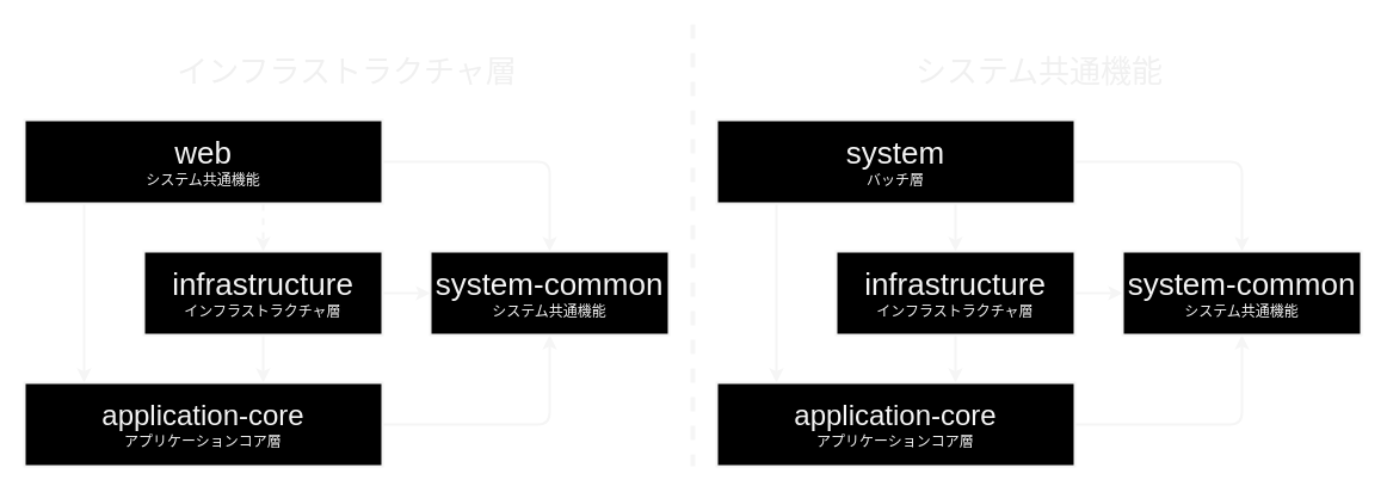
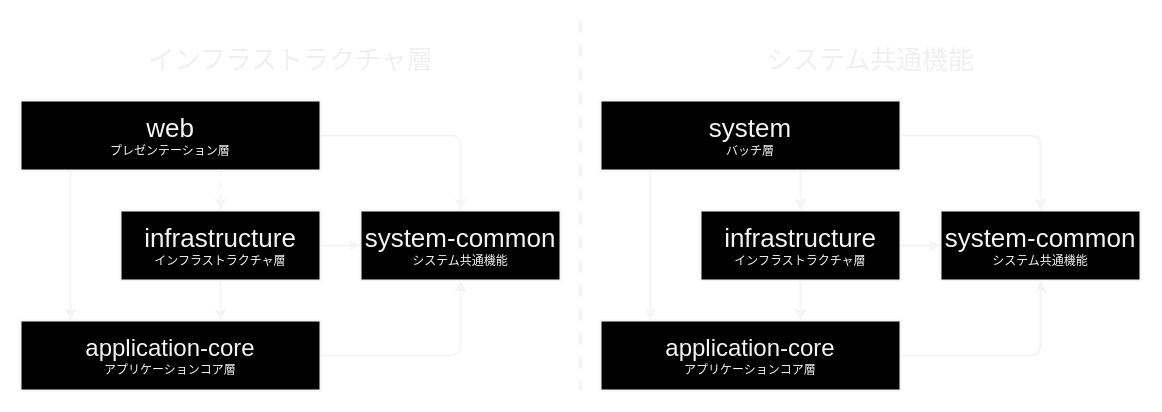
  <mxCell id="0" />
  <mxCell id="1" parent="0" />
  <mxCell id="2" value="" style="html=1;strokeWidth=4;endArrow=none;endFill=0;dashed=1;strokeColor=#F5F5F5;" edge="1" parent="1"><mxGeometry relative="1" as="geometry"><mxPoint x="580" y="20" as="sourcePoint" /><mxPoint x="580" y="390" as="targetPoint" /></mxGeometry></mxCell>
  <mxCell id="3" value="&lt;font style=&quot;font-size: 26px;&quot;&gt;インフラストラクチャ層&lt;/font&gt;" style="text;html=1;align=center;verticalAlign=middle;resizable=0;points=[];autosize=1;strokeColor=none;fillColor=none;fontColor=#F0F0F0;" vertex="1" parent="1"><mxGeometry x="95" y="40" width="390" height="40" as="geometry" /></mxCell>
  <mxCell id="4" value="&lt;font style=&quot;font-size: 26px;&quot;&gt;システム共通機能&lt;/font&gt;" style="text;html=1;align=center;verticalAlign=middle;resizable=0;points=[];autosize=1;strokeColor=none;fillColor=none;fontColor=#F0F0F0;" vertex="1" parent="1"><mxGeometry x="715" y="40" width="310" height="40" as="geometry" /></mxCell>
  <mxCell id="5" style="html=1;strokeWidth=2;entryX=0.5;entryY=1;entryDx=0;entryDy=0;exitX=0.5;exitY=0;exitDx=0;exitDy=0;strokeColor=#F5F5F5;" edge="1" parent="1"><mxGeometry relative="1" as="geometry"><mxPoint x="800" y="170" as="sourcePoint" /><mxPoint x="800" y="210" as="targetPoint" /></mxGeometry></mxCell>
  <mxCell id="6" value="&lt;span style=&quot;font-size: 26px;&quot;&gt;system&lt;/span&gt;&lt;br&gt;バッチ層" style="rounded=0;whiteSpace=wrap;html=1;fillColor=#000000;fontColor=#F5F5F5;strokeColor=#F5F5F5;strokeWidth=2;" vertex="1" parent="1"><mxGeometry x="600" y="100" width="300" height="70" as="geometry" /></mxCell>
  <mxCell id="7" value="&lt;font style=&quot;font-size: 24px;&quot;&gt;application-core&lt;br&gt;&lt;/font&gt;アプリケーションコア層" style="rounded=0;whiteSpace=wrap;html=1;fillColor=#000000;fontColor=#F5F5F5;strokeColor=#F5F5F5;strokeWidth=2;" vertex="1" parent="1"><mxGeometry x="600" y="320" width="300" height="70" as="geometry" /></mxCell>
  <mxCell id="8" value="" style="html=1;strokeColor=#F5F5F5;strokeWidth=2;entryX=0.5;entryY=1;entryDx=0;entryDy=0;exitX=0.5;exitY=0;exitDx=0;exitDy=0;" edge="1" parent="1"><mxGeometry relative="1" as="geometry"><mxPoint x="800" y="320" as="targetPoint" /><mxPoint x="800" y="280" as="sourcePoint" /></mxGeometry></mxCell>
  <mxCell id="9" value="&lt;font style=&quot;font-size: 26px;&quot;&gt;infrastructure&lt;/font&gt;&lt;br&gt;インフラストラクチャ層" style="rounded=0;whiteSpace=wrap;html=1;fillColor=#000000;fontColor=#F5F5F5;strokeColor=#F5F5F5;strokeWidth=2;" vertex="1" parent="1"><mxGeometry x="700" y="210" width="200" height="70" as="geometry" /></mxCell>
  <mxCell id="10" value="&lt;font style=&quot;font-size: 26px;&quot;&gt;system-common&lt;/font&gt;&lt;br&gt;システム共通機能" style="rounded=0;whiteSpace=wrap;html=1;fillColor=#000000;fontColor=#F5F5F5;strokeColor=#F5F5F5;strokeWidth=2;" vertex="1" parent="1"><mxGeometry x="940" y="210" width="200" height="70" as="geometry" /></mxCell>
  <mxCell id="11" style="edgeStyle=orthogonalEdgeStyle;html=1;strokeWidth=2;strokeColor=#F5F5F5;" edge="1" parent="1" source="6" target="10"><mxGeometry relative="1" as="geometry" /></mxCell>
  <mxCell id="12" style="edgeStyle=orthogonalEdgeStyle;html=1;entryX=0.5;entryY=1;entryDx=0;entryDy=0;strokeWidth=2;strokeColor=#F5F5F5;" edge="1" parent="1" source="7" target="10"><mxGeometry relative="1" as="geometry" /></mxCell>
  <mxCell id="13" style="edgeStyle=orthogonalEdgeStyle;html=1;entryX=0;entryY=0.5;entryDx=0;entryDy=0;strokeWidth=2;strokeColor=#F5F5F5;" edge="1" parent="1" source="9" target="10"><mxGeometry relative="1" as="geometry" /></mxCell>
  <mxCell id="14" value="" style="html=1;strokeWidth=2;exitX=0.5;exitY=0;exitDx=0;exitDy=0;strokeColor=#F5F5F5;" edge="1" parent="1"><mxGeometry relative="1" as="geometry"><mxPoint x="650" y="170" as="sourcePoint" /><mxPoint x="650" y="320" as="targetPoint" /></mxGeometry></mxCell>
  <mxCell id="15" style="html=1;dashed=1;strokeWidth=2;entryX=0.5;entryY=1;entryDx=0;entryDy=0;exitX=0.5;exitY=0;exitDx=0;exitDy=0;strokeColor=#F5F5F5;" edge="1" parent="1"><mxGeometry relative="1" as="geometry"><mxPoint x="220" y="170" as="sourcePoint" /><mxPoint x="220" y="210" as="targetPoint" /></mxGeometry></mxCell>
- <mxCell id="16" value="&lt;font style=&quot;font-size: 26px;&quot;&gt;web&lt;/font&gt;&lt;br&gt;システム共通機能" style="rounded=0;whiteSpace=wrap;html=1;fillColor=#000000;fontColor=#F5F5F5;strokeColor=#F5F5F5;strokeWidth=2;" parent="1" vertex="1"><mxGeometry x="20" y="100" width="300" height="70" as="geometry" /></mxCell>
+ <mxCell id="16" value="&lt;font style=&quot;font-size: 26px;&quot;&gt;web&lt;/font&gt;&lt;br&gt;プレゼンテーション層" style="rounded=0;whiteSpace=wrap;html=1;fillColor=#000000;fontColor=#F5F5F5;strokeColor=#F5F5F5;strokeWidth=2;" parent="1" vertex="1"><mxGeometry x="20" y="100" width="300" height="70" as="geometry" /></mxCell>
  <mxCell id="17" value="&lt;font style=&quot;font-size: 24px;&quot;&gt;application-core&lt;br&gt;&lt;/font&gt;アプリケーションコア層" style="rounded=0;whiteSpace=wrap;html=1;fillColor=#000000;fontColor=#F5F5F5;strokeColor=#F5F5F5;strokeWidth=2;" parent="1" vertex="1"><mxGeometry x="20" y="320" width="300" height="70" as="geometry" /></mxCell>
  <mxCell id="18" value="" style="html=1;strokeColor=#F5F5F5;strokeWidth=2;entryX=0.5;entryY=1;entryDx=0;entryDy=0;exitX=0.5;exitY=0;exitDx=0;exitDy=0;" parent="1" edge="1"><mxGeometry relative="1" as="geometry"><mxPoint x="220" y="320" as="targetPoint" /><mxPoint x="220" y="280" as="sourcePoint" /></mxGeometry></mxCell>
  <mxCell id="19" value="&lt;font style=&quot;font-size: 26px;&quot;&gt;infrastructure&lt;/font&gt;&lt;br&gt;インフラストラクチャ層" style="rounded=0;whiteSpace=wrap;html=1;fillColor=#000000;fontColor=#F5F5F5;strokeColor=#F5F5F5;strokeWidth=2;" parent="1" vertex="1"><mxGeometry x="120" y="210" width="200" height="70" as="geometry" /></mxCell>
  <mxCell id="20" value="&lt;font style=&quot;font-size: 26px;&quot;&gt;system-common&lt;/font&gt;&lt;br&gt;システム共通機能" style="rounded=0;whiteSpace=wrap;html=1;fillColor=#000000;fontColor=#F5F5F5;strokeColor=#F5F5F5;strokeWidth=2;" parent="1" vertex="1"><mxGeometry x="360" y="210" width="200" height="70" as="geometry" /></mxCell>
  <mxCell id="21" style="edgeStyle=orthogonalEdgeStyle;html=1;strokeWidth=2;strokeColor=#F5F5F5;" edge="1" parent="1" source="16" target="20"><mxGeometry relative="1" as="geometry" /></mxCell>
  <mxCell id="22" style="edgeStyle=orthogonalEdgeStyle;html=1;entryX=0.5;entryY=1;entryDx=0;entryDy=0;strokeWidth=2;strokeColor=#F5F5F5;" edge="1" parent="1" source="17" target="20"><mxGeometry relative="1" as="geometry" /></mxCell>
  <mxCell id="23" style="edgeStyle=orthogonalEdgeStyle;html=1;entryX=0;entryY=0.5;entryDx=0;entryDy=0;strokeWidth=2;strokeColor=#F5F5F5;" edge="1" parent="1" source="19" target="20"><mxGeometry relative="1" as="geometry" /></mxCell>
  <mxCell id="24" value="" style="html=1;strokeWidth=2;exitX=0.5;exitY=0;exitDx=0;exitDy=0;strokeColor=#F5F5F5;" edge="1" parent="1"><mxGeometry relative="1" as="geometry"><mxPoint x="70" y="170" as="sourcePoint" /><mxPoint x="70" y="320" as="targetPoint" /></mxGeometry></mxCell>
